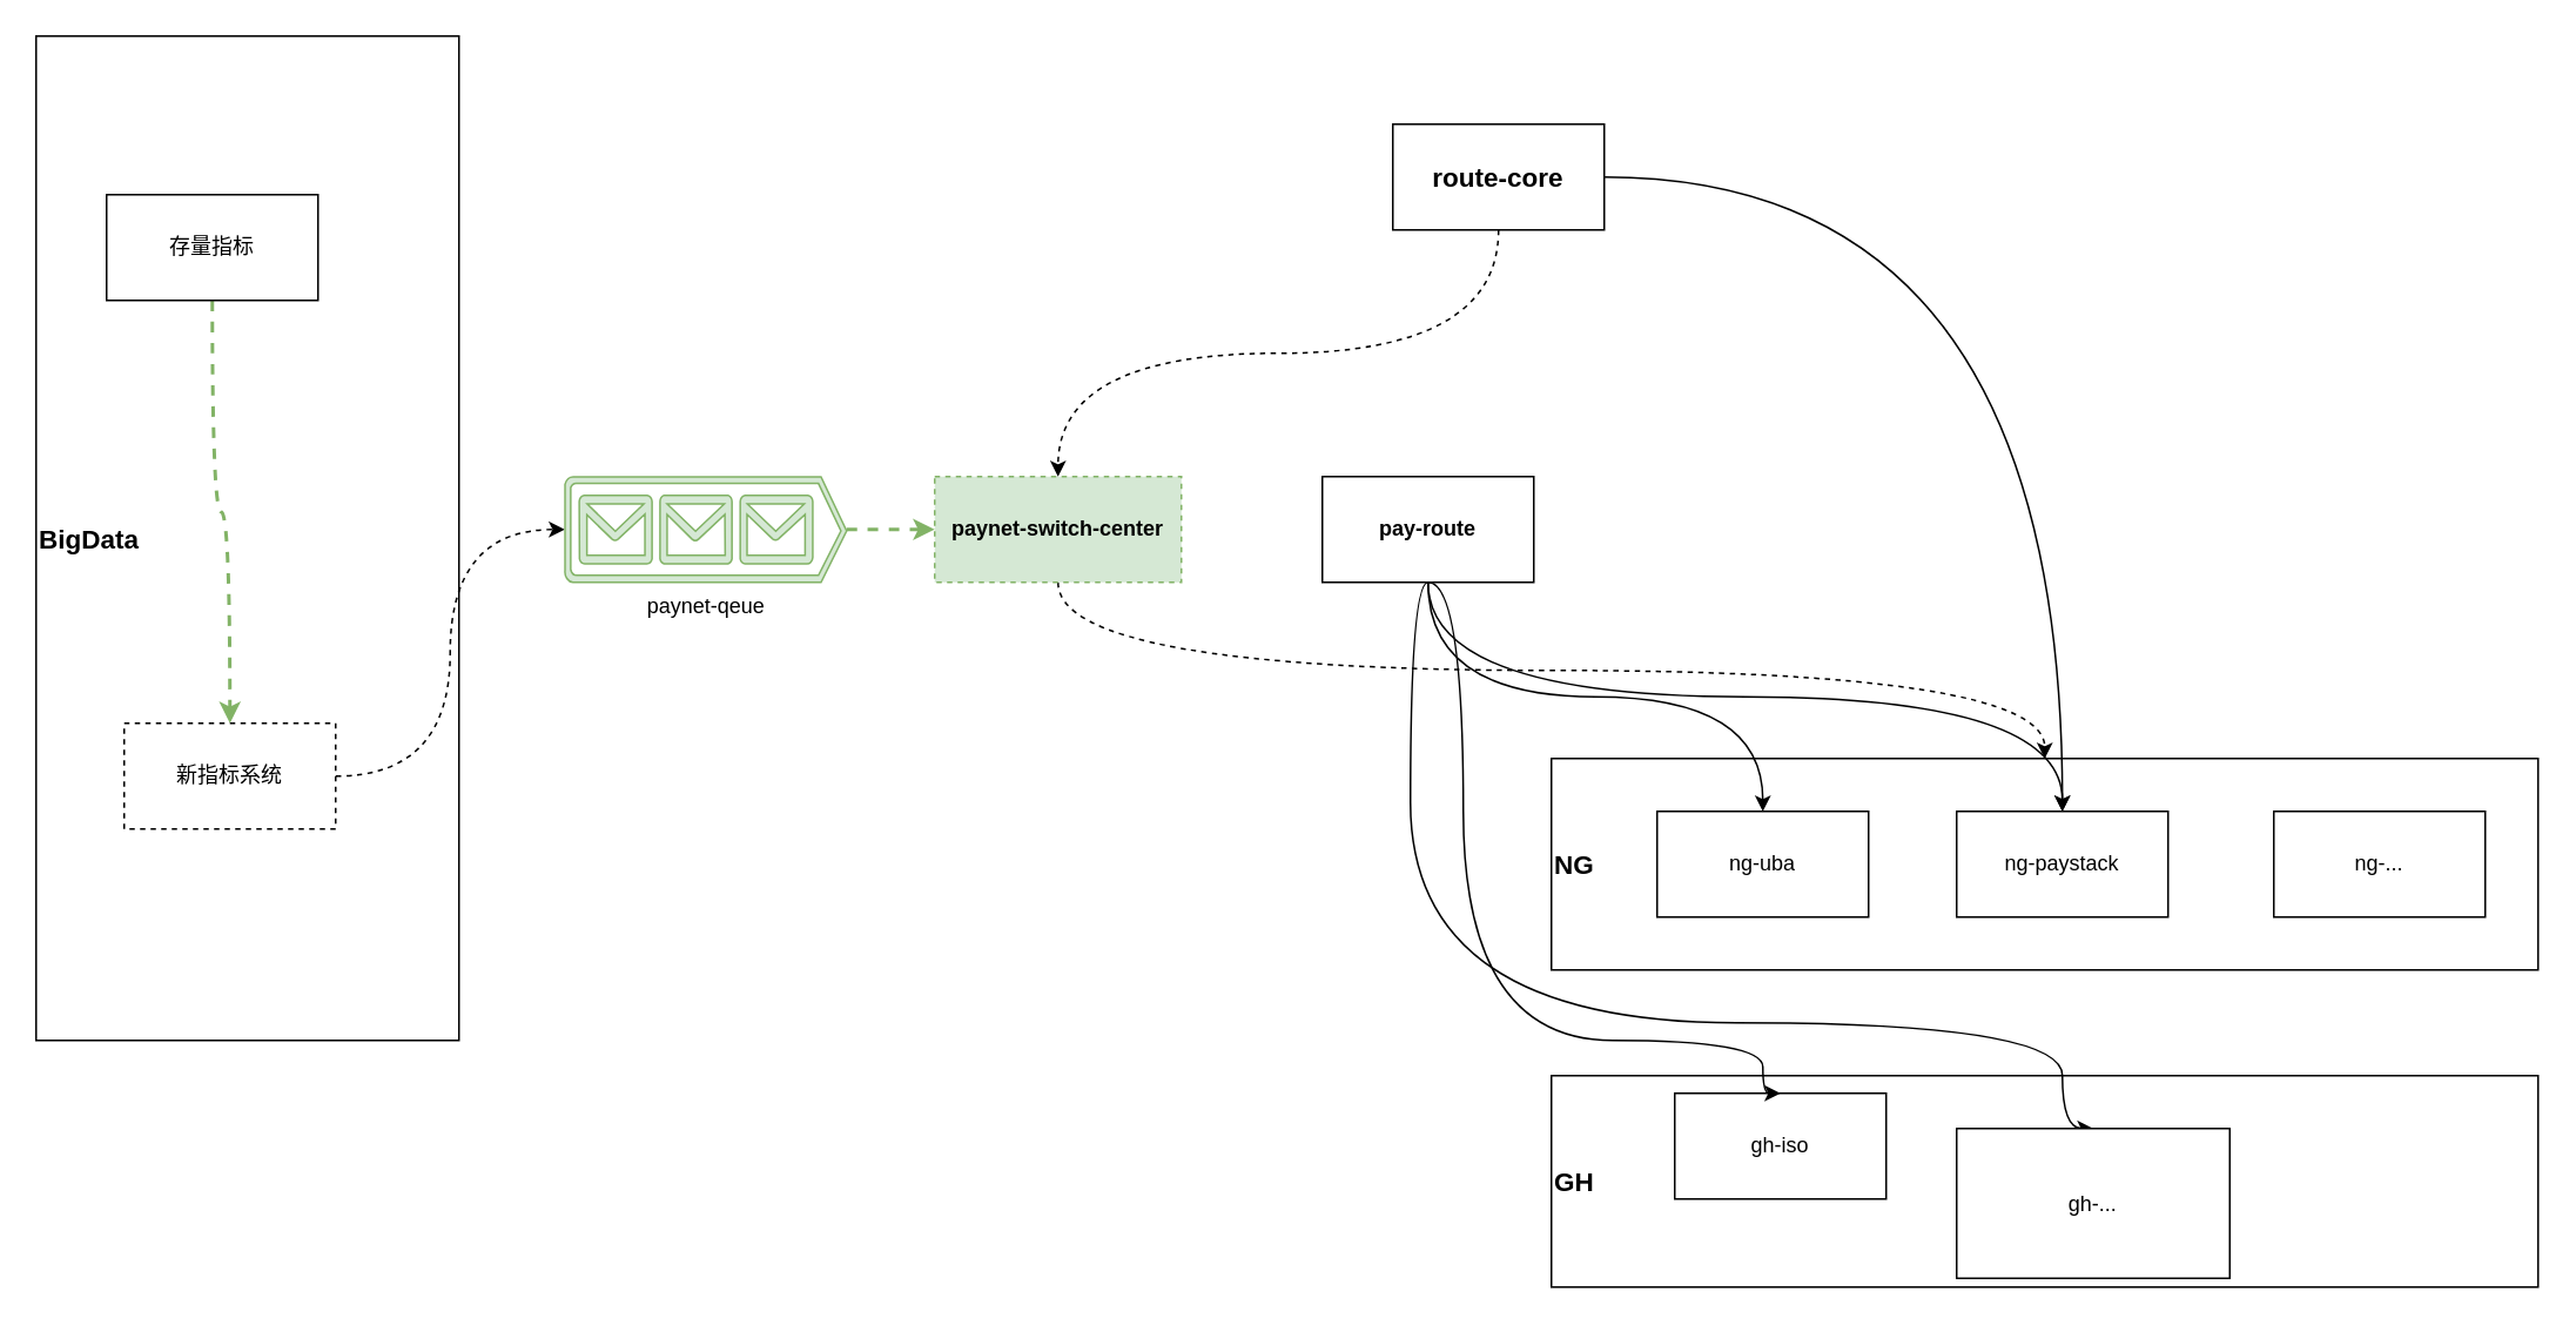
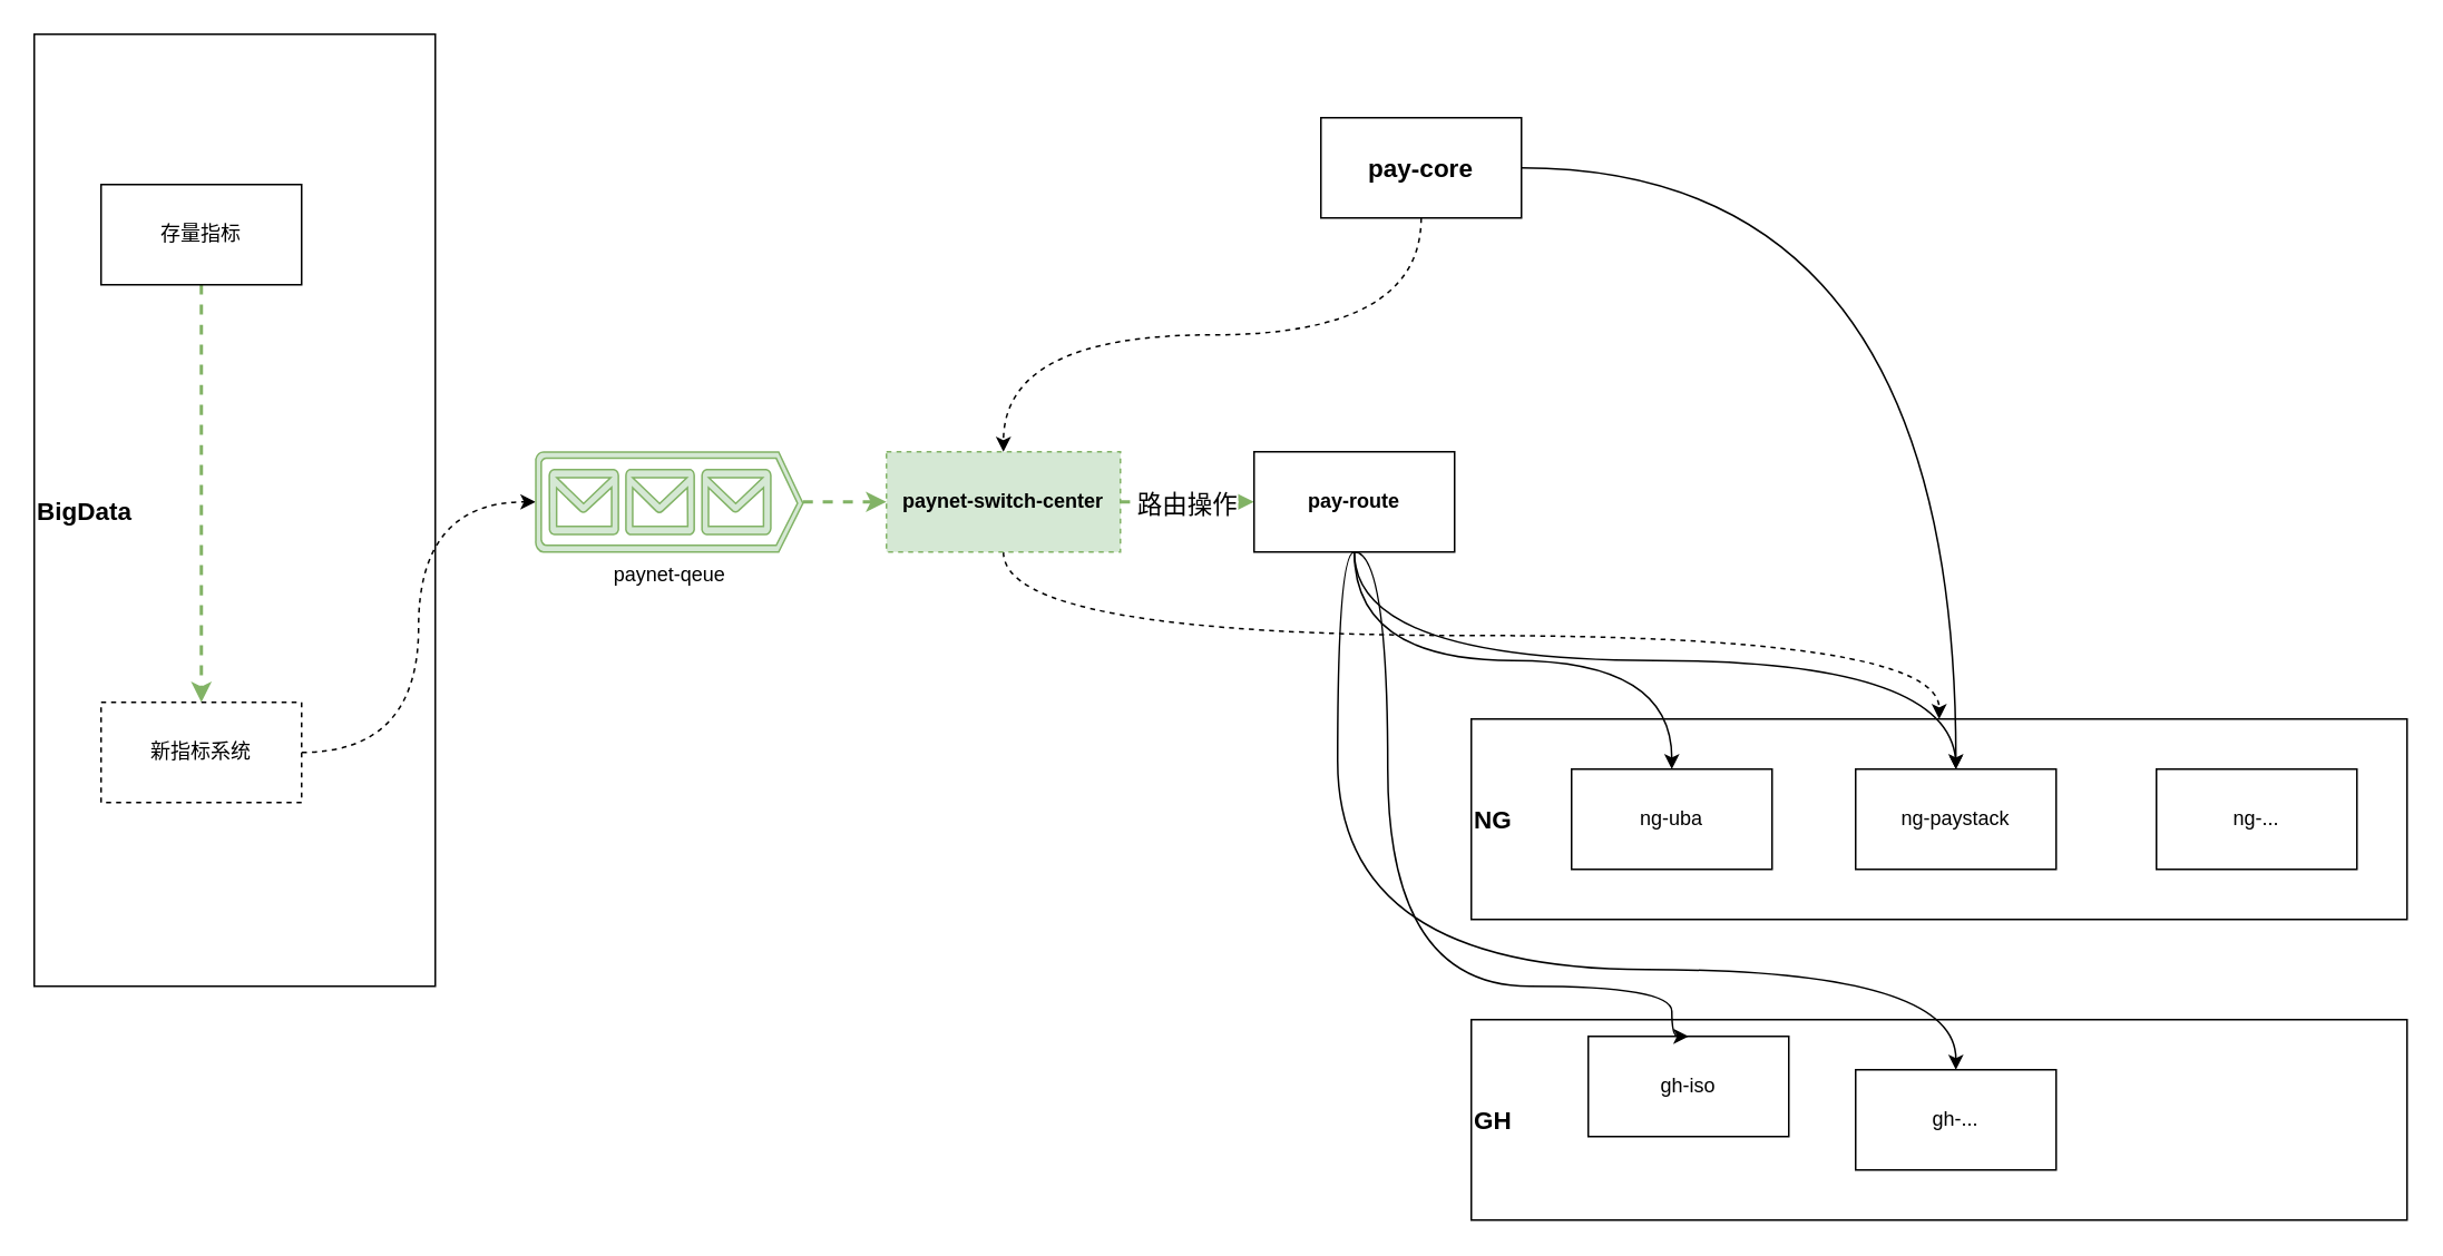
  <mxCell id="0" />
  <mxCell id="1" parent="0" />
  <mxCell id="2" value="BigData" style="rounded=0;whiteSpace=wrap;html=1;fontSize=15;align=left;fontStyle=1" vertex="1" parent="1"><mxGeometry x="20" y="20" width="240" height="570" as="geometry" /></mxCell>
  <mxCell id="3" value="GH" style="rounded=0;whiteSpace=wrap;html=1;verticalAlign=middle;fontStyle=1;fontSize=15;align=left;" vertex="1" parent="1"><mxGeometry x="880" y="610" width="560" height="120" as="geometry" /></mxCell>
  <mxCell id="4" value="NG" style="rounded=0;whiteSpace=wrap;html=1;verticalAlign=middle;fontStyle=1;fontSize=15;align=left;" vertex="1" parent="1"><mxGeometry x="880" y="430" width="560" height="120" as="geometry" /></mxCell>
  <mxCell id="5" style="edgeStyle=orthogonalEdgeStyle;rounded=0;orthogonalLoop=1;jettySize=auto;html=1;curved=1;dashed=1;fillColor=#d5e8d4;strokeColor=#82b366;strokeWidth=2;" edge="1" parent="1" source="6" target="8"><mxGeometry relative="1" as="geometry" /></mxCell>
  <mxCell id="6" value="存量指标" style="rounded=0;whiteSpace=wrap;html=1;" vertex="1" parent="1"><mxGeometry x="60" y="110" width="120" height="60" as="geometry" /></mxCell>
  <mxCell id="7" style="edgeStyle=orthogonalEdgeStyle;curved=1;rounded=0;orthogonalLoop=1;jettySize=auto;html=1;entryX=0;entryY=0.5;entryDx=0;entryDy=0;entryPerimeter=0;dashed=1;" edge="1" parent="1" source="8" target="14"><mxGeometry relative="1" as="geometry" /></mxCell>
- <mxCell id="8" value="新指标系统" style="rounded=0;whiteSpace=wrap;html=1;dashed=1;" vertex="1" parent="1"><mxGeometry x="70" y="410" width="120" height="60" as="geometry" /></mxCell>
+ <mxCell id="8" value="新指标系统" style="rounded=0;whiteSpace=wrap;html=1;dashed=1;" vertex="1" parent="1"><mxGeometry x="60" y="420" width="120" height="60" as="geometry" /></mxCell>
+ <mxCell id="9" style="edgeStyle=orthogonalEdgeStyle;curved=1;rounded=0;orthogonalLoop=1;jettySize=auto;html=1;entryX=0;entryY=0.5;entryDx=0;entryDy=0;fontSize=15;fillColor=#d5e8d4;strokeColor=#82b366;dashed=1;strokeWidth=2;" edge="1" parent="1" source="12" target="18"><mxGeometry relative="1" as="geometry" /></mxCell>
+ <mxCell id="10" value="路由操作" style="edgeLabel;html=1;align=center;verticalAlign=middle;resizable=0;points=[];fontSize=15;" vertex="1" connectable="0" parent="9"><mxGeometry x="-0.018" relative="1" as="geometry"><mxPoint as="offset" /></mxGeometry></mxCell>
  <mxCell id="11" style="edgeStyle=orthogonalEdgeStyle;curved=1;rounded=0;orthogonalLoop=1;jettySize=auto;html=1;dashed=1;strokeWidth=1;fontSize=15;exitX=0.5;exitY=1;exitDx=0;exitDy=0;" edge="1" parent="1" source="12" target="4"><mxGeometry relative="1" as="geometry" /></mxCell>
  <mxCell id="12" value="paynet-switch-center" style="rounded=0;whiteSpace=wrap;html=1;dashed=1;fillColor=#d5e8d4;strokeColor=#82b366;fontStyle=1" vertex="1" parent="1"><mxGeometry x="530" y="270" width="140" height="60" as="geometry" /></mxCell>
  <mxCell id="13" style="edgeStyle=orthogonalEdgeStyle;curved=1;rounded=0;orthogonalLoop=1;jettySize=auto;html=1;entryX=0;entryY=0.5;entryDx=0;entryDy=0;dashed=1;fillColor=#d5e8d4;strokeColor=#82b366;strokeWidth=2;" edge="1" parent="1" source="14" target="12"><mxGeometry relative="1" as="geometry" /></mxCell>
  <mxCell id="14" value="paynet-qeue" style="verticalLabelPosition=bottom;html=1;verticalAlign=top;align=center;strokeColor=#82b366;fillColor=#d5e8d4;shape=mxgraph.azure.queue_generic;pointerEvents=1;" vertex="1" parent="1"><mxGeometry x="320" y="270" width="160" height="60" as="geometry" /></mxCell>
  <mxCell id="15" style="edgeStyle=orthogonalEdgeStyle;curved=1;rounded=0;orthogonalLoop=1;jettySize=auto;html=1;entryX=0.5;entryY=0;entryDx=0;entryDy=0;fontSize=15;exitX=0.5;exitY=1;exitDx=0;exitDy=0;" edge="1" parent="1" source="18" target="19"><mxGeometry relative="1" as="geometry" /></mxCell>
- <mxCell id="16" style="edgeStyle=orthogonalEdgeStyle;curved=1;rounded=0;orthogonalLoop=1;jettySize=auto;html=1;entryX=0.5;entryY=0;entryDx=0;entryDy=0;fontSize=15;exitX=0.5;exitY=1;exitDx=0;exitDy=0;" edge="1" parent="1" source="18" target="20"><mxGeometry relative="1" as="geometry" /></mxCell>
+ <mxCell id="16" style="edgeStyle=orthogonalEdgeStyle;curved=1;rounded=0;orthogonalLoop=1;jettySize=auto;html=1;entryX=0.5;entryY=0;entryDx=0;entryDy=0;fontSize=15;exitX=0.5;exitY=1;exitDx=0;exitDy=0;endArrow=open;" edge="1" parent="1" source="18" target="20"><mxGeometry relative="1" as="geometry" /></mxCell>
  <mxCell id="17" style="edgeStyle=orthogonalEdgeStyle;curved=1;rounded=0;orthogonalLoop=1;jettySize=auto;html=1;entryX=0.5;entryY=0;entryDx=0;entryDy=0;fontSize=15;exitX=0.5;exitY=1;exitDx=0;exitDy=0;" edge="1" parent="1" source="18" target="23"><mxGeometry relative="1" as="geometry"><Array as="points"><mxPoint x="800" y="330" /><mxPoint x="800" y="580" /><mxPoint x="1170" y="580" /></Array></mxGeometry></mxCell>
  <mxCell id="18" value="pay-route" style="rounded=0;whiteSpace=wrap;html=1;fontStyle=1" vertex="1" parent="1"><mxGeometry x="750" y="270" width="120" height="60" as="geometry" /></mxCell>
  <mxCell id="19" value="ng-uba" style="rounded=0;whiteSpace=wrap;html=1;" vertex="1" parent="1"><mxGeometry x="940" y="460" width="120" height="60" as="geometry" /></mxCell>
  <mxCell id="20" value="ng-paystack" style="rounded=0;whiteSpace=wrap;html=1;" vertex="1" parent="1"><mxGeometry x="1110" y="460" width="120" height="60" as="geometry" /></mxCell>
  <mxCell id="21" value="ng-..." style="rounded=0;whiteSpace=wrap;html=1;" vertex="1" parent="1"><mxGeometry x="1290" y="460" width="120" height="60" as="geometry" /></mxCell>
  <mxCell id="22" value="gh-iso" style="rounded=0;whiteSpace=wrap;html=1;" vertex="1" parent="1"><mxGeometry x="950" y="620" width="120" height="60" as="geometry" /></mxCell>
- <mxCell id="23" value="gh-..." style="rounded=0;whiteSpace=wrap;html=1;" vertex="1" parent="1"><mxGeometry x="1110" y="640" width="155" height="85" as="geometry" /></mxCell>
+ <mxCell id="23" value="gh-..." style="rounded=0;whiteSpace=wrap;html=1;" vertex="1" parent="1"><mxGeometry x="1110" y="640" width="120" height="60" as="geometry" /></mxCell>
  <mxCell id="24" style="edgeStyle=orthogonalEdgeStyle;curved=1;rounded=0;orthogonalLoop=1;jettySize=auto;html=1;entryX=0.5;entryY=0;entryDx=0;entryDy=0;fontSize=15;exitX=0.5;exitY=1;exitDx=0;exitDy=0;dashed=1;" edge="1" parent="1" source="26" target="12"><mxGeometry relative="1" as="geometry" /></mxCell>
  <mxCell id="25" style="edgeStyle=orthogonalEdgeStyle;curved=1;rounded=0;orthogonalLoop=1;jettySize=auto;html=1;fontSize=15;" edge="1" parent="1" source="26" target="20"><mxGeometry relative="1" as="geometry" /></mxCell>
- <mxCell id="26" value="route-core" style="rounded=0;whiteSpace=wrap;html=1;fontSize=15;fontStyle=1" vertex="1" parent="1"><mxGeometry x="790" y="70" width="120" height="60" as="geometry" /></mxCell>
+ <mxCell id="26" value="pay-core" style="rounded=0;whiteSpace=wrap;html=1;fontSize=15;fontStyle=1" vertex="1" parent="1"><mxGeometry x="790" y="70" width="120" height="60" as="geometry" /></mxCell>
  <mxCell id="27" style="edgeStyle=orthogonalEdgeStyle;curved=1;rounded=0;orthogonalLoop=1;jettySize=auto;html=1;entryX=0.5;entryY=0;entryDx=0;entryDy=0;fontSize=15;exitX=0.5;exitY=1;exitDx=0;exitDy=0;" edge="1" parent="1" source="18" target="22"><mxGeometry relative="1" as="geometry"><Array as="points"><mxPoint x="830" y="330" /><mxPoint x="830" y="590" /><mxPoint x="1000" y="590" /></Array></mxGeometry></mxCell>
